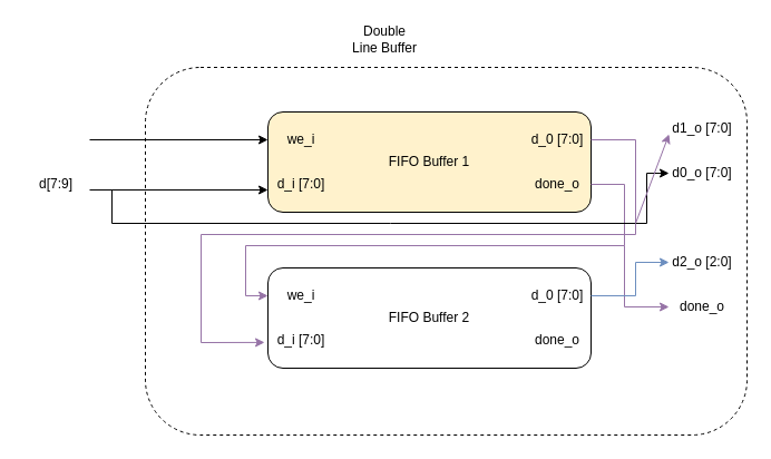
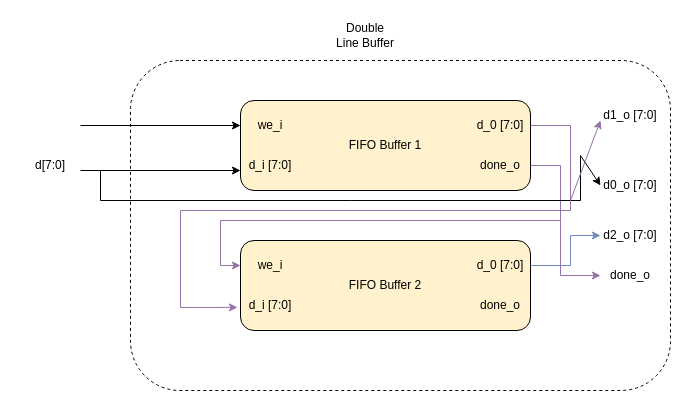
  <mxCell id="0" />
  <mxCell id="1" parent="0" />
  <mxCell id="2" value="" style="rounded=1;whiteSpace=wrap;html=1;dashed=1;" vertex="1" parent="1"><mxGeometry x="130" y="60" width="540" height="330" as="geometry" /></mxCell>
- <mxCell id="3" value="Double Line Buffer" style="text;html=1;align=center;verticalAlign=middle;whiteSpace=wrap;rounded=0;" vertex="1" parent="1"><mxGeometry x="315" y="20" width="60" height="30" as="geometry" /></mxCell>
+ <mxCell id="3" value="Double Line Buffer" style="text;html=1;align=center;verticalAlign=middle;whiteSpace=wrap;rounded=0;" vertex="1" parent="1"><mxGeometry x="335" y="20" width="60" height="30" as="geometry" /></mxCell>
  <mxCell id="4" value="" style="group" vertex="1" connectable="0" parent="1"><mxGeometry x="240" y="100" width="290" height="90" as="geometry" /></mxCell>
  <mxCell id="5" value="FIFO Buffer 1" style="rounded=1;whiteSpace=wrap;html=1;fillColor=#fff2cc;" vertex="1" parent="4"><mxGeometry width="290" height="90" as="geometry" /></mxCell>
  <mxCell id="6" value="we_i" style="text;html=1;align=center;verticalAlign=middle;whiteSpace=wrap;rounded=0;" vertex="1" parent="4"><mxGeometry y="10" width="60" height="30" as="geometry" /></mxCell>
  <mxCell id="7" value="d_i [7:0]" style="text;html=1;align=center;verticalAlign=middle;whiteSpace=wrap;rounded=0;" vertex="1" parent="4"><mxGeometry y="50" width="60" height="30" as="geometry" /></mxCell>
  <mxCell id="8" value="d_0 [7:0]" style="text;html=1;align=center;verticalAlign=middle;whiteSpace=wrap;rounded=0;" vertex="1" parent="4"><mxGeometry x="230" y="10" width="60" height="30" as="geometry" /></mxCell>
  <mxCell id="9" value="done_o" style="text;html=1;align=center;verticalAlign=middle;whiteSpace=wrap;rounded=0;" vertex="1" parent="4"><mxGeometry x="230" y="50" width="60" height="30" as="geometry" /></mxCell>
  <mxCell id="10" value="" style="group" vertex="1" connectable="0" parent="1"><mxGeometry x="240" y="240" width="290" height="90" as="geometry" /></mxCell>
- <mxCell id="11" value="FIFO Buffer 2" style="rounded=1;whiteSpace=wrap;html=1;" vertex="1" parent="10"><mxGeometry width="290" height="90" as="geometry" /></mxCell>
+ <mxCell id="11" value="FIFO Buffer 2" style="rounded=1;whiteSpace=wrap;html=1;fillColor=#fff2cc;" vertex="1" parent="10"><mxGeometry width="290" height="90" as="geometry" /></mxCell>
  <mxCell id="12" value="we_i" style="text;html=1;align=center;verticalAlign=middle;whiteSpace=wrap;rounded=0;" vertex="1" parent="10"><mxGeometry y="10" width="60" height="30" as="geometry" /></mxCell>
  <mxCell id="13" value="d_i [7:0]" style="text;html=1;align=center;verticalAlign=middle;whiteSpace=wrap;rounded=0;" vertex="1" parent="10"><mxGeometry y="50" width="60" height="30" as="geometry" /></mxCell>
  <mxCell id="14" value="d_0 [7:0]" style="text;html=1;align=center;verticalAlign=middle;whiteSpace=wrap;rounded=0;" vertex="1" parent="10"><mxGeometry x="230" y="10" width="60" height="30" as="geometry" /></mxCell>
  <mxCell id="15" value="done_o" style="text;html=1;align=center;verticalAlign=middle;whiteSpace=wrap;rounded=0;" vertex="1" parent="10"><mxGeometry x="230" y="50" width="60" height="30" as="geometry" /></mxCell>
  <mxCell id="16" value="" style="endArrow=classic;html=1;rounded=0;entryX=0;entryY=0.5;entryDx=0;entryDy=0;" edge="1" parent="1" target="6"><mxGeometry width="50" height="50" relative="1" as="geometry"><mxPoint x="80" y="125" as="sourcePoint" /><mxPoint x="120" y="120" as="targetPoint" /></mxGeometry></mxCell>
  <mxCell id="17" value="" style="endArrow=classic;html=1;rounded=0;entryX=0;entryY=0.5;entryDx=0;entryDy=0;" edge="1" parent="1"><mxGeometry width="50" height="50" relative="1" as="geometry"><mxPoint x="80" y="170" as="sourcePoint" /><mxPoint x="240" y="170" as="targetPoint" /></mxGeometry></mxCell>
  <mxCell id="18" value="" style="endArrow=classic;html=1;rounded=0;exitX=1;exitY=0.5;exitDx=0;exitDy=0;entryX=-0.05;entryY=0.563;entryDx=0;entryDy=0;entryPerimeter=0;fillColor=#e1d5e7;strokeColor=#9673a6;" edge="1" parent="1" source="8" target="13"><mxGeometry width="50" height="50" relative="1" as="geometry"><mxPoint x="550" y="170" as="sourcePoint" /><mxPoint x="600" y="120" as="targetPoint" /><Array as="points"><mxPoint x="570" y="125" /><mxPoint x="570" y="210" /><mxPoint x="180" y="210" /><mxPoint x="180" y="307" /></Array></mxGeometry></mxCell>
  <mxCell id="19" value="" style="endArrow=classic;html=1;rounded=0;exitX=1;exitY=0.5;exitDx=0;exitDy=0;entryX=0;entryY=0.5;entryDx=0;entryDy=0;fillColor=#e1d5e7;strokeColor=#9673a6;" edge="1" parent="1" source="9" target="12"><mxGeometry width="50" height="50" relative="1" as="geometry"><mxPoint x="560" y="220" as="sourcePoint" /><mxPoint x="610" y="170" as="targetPoint" /><Array as="points"><mxPoint x="560" y="165" /><mxPoint x="560" y="220" /><mxPoint x="220" y="220" /><mxPoint x="220" y="265" /></Array></mxGeometry></mxCell>
- <mxCell id="20" value="d0_o [7:0]" style="text;html=1;align=center;verticalAlign=middle;whiteSpace=wrap;rounded=0;" vertex="1" parent="1"><mxGeometry x="600" y="140" width="60" height="30" as="geometry" /></mxCell>
+ <mxCell id="20" value="d0_o [7:0]" style="text;html=1;align=center;verticalAlign=middle;whiteSpace=wrap;rounded=0;" vertex="1" parent="1"><mxGeometry x="600" y="170" width="60" height="30" as="geometry" /></mxCell>
  <mxCell id="21" value="d1_o [7:0]" style="text;html=1;align=center;verticalAlign=middle;whiteSpace=wrap;rounded=0;" vertex="1" parent="1"><mxGeometry x="600" y="100" width="60" height="30" as="geometry" /></mxCell>
- <mxCell id="22" value="d2_o [2:0]" style="text;html=1;align=center;verticalAlign=middle;whiteSpace=wrap;rounded=0;" vertex="1" parent="1"><mxGeometry x="600" y="220" width="60" height="30" as="geometry" /></mxCell>
+ <mxCell id="22" value="d2_o [7:0]" style="text;html=1;align=center;verticalAlign=middle;whiteSpace=wrap;rounded=0;" vertex="1" parent="1"><mxGeometry x="600" y="220" width="60" height="30" as="geometry" /></mxCell>
  <mxCell id="23" value="done_o" style="text;html=1;align=center;verticalAlign=middle;whiteSpace=wrap;rounded=0;" vertex="1" parent="1"><mxGeometry x="600" y="260" width="60" height="30" as="geometry" /></mxCell>
- <mxCell id="24" value="d[7:9]" style="text;html=1;align=center;verticalAlign=middle;whiteSpace=wrap;rounded=0;" vertex="1" parent="1"><mxGeometry x="20" y="150" width="60" height="30" as="geometry" /></mxCell>
+ <mxCell id="24" value="d[7:0]" style="text;html=1;align=center;verticalAlign=middle;whiteSpace=wrap;rounded=0;" vertex="1" parent="1"><mxGeometry x="20" y="150" width="60" height="30" as="geometry" /></mxCell>
  <mxCell id="25" value="" style="endArrow=classic;html=1;rounded=0;entryX=0;entryY=0.5;entryDx=0;entryDy=0;" edge="1" parent="1" target="20"><mxGeometry width="50" height="50" relative="1" as="geometry"><mxPoint x="100" y="170" as="sourcePoint" /><mxPoint x="170" y="210" as="targetPoint" /><Array as="points"><mxPoint x="100" y="200" /><mxPoint x="350" y="200" /><mxPoint x="580" y="200" /><mxPoint x="580" y="155" /></Array></mxGeometry></mxCell>
  <mxCell id="26" value="" style="endArrow=classic;html=1;rounded=0;entryX=0;entryY=0.667;entryDx=0;entryDy=0;entryPerimeter=0;fillColor=#e1d5e7;strokeColor=#9673a6;" edge="1" parent="1" target="21"><mxGeometry width="50" height="50" relative="1" as="geometry"><mxPoint x="570" y="170" as="sourcePoint" /><mxPoint x="740" y="180" as="targetPoint" /><Array as="points"><mxPoint x="570" y="200" /></Array></mxGeometry></mxCell>
  <mxCell id="27" value="" style="endArrow=classic;html=1;rounded=0;entryX=0;entryY=0.5;entryDx=0;entryDy=0;fillColor=#e1d5e7;strokeColor=#9673a6;" edge="1" parent="1" target="23"><mxGeometry width="50" height="50" relative="1" as="geometry"><mxPoint x="560" y="220" as="sourcePoint" /><mxPoint x="670" y="290" as="targetPoint" /><Array as="points"><mxPoint x="560" y="275" /></Array></mxGeometry></mxCell>
  <mxCell id="28" value="" style="endArrow=classic;html=1;rounded=0;exitX=1;exitY=0.5;exitDx=0;exitDy=0;entryX=0;entryY=0.5;entryDx=0;entryDy=0;fillColor=#dae8fc;strokeColor=#6c8ebf;" edge="1" parent="1" source="14" target="22"><mxGeometry width="50" height="50" relative="1" as="geometry"><mxPoint x="550" y="310" as="sourcePoint" /><mxPoint x="600" y="260" as="targetPoint" /><Array as="points"><mxPoint x="570" y="265" /><mxPoint x="570" y="235" /></Array></mxGeometry></mxCell>
